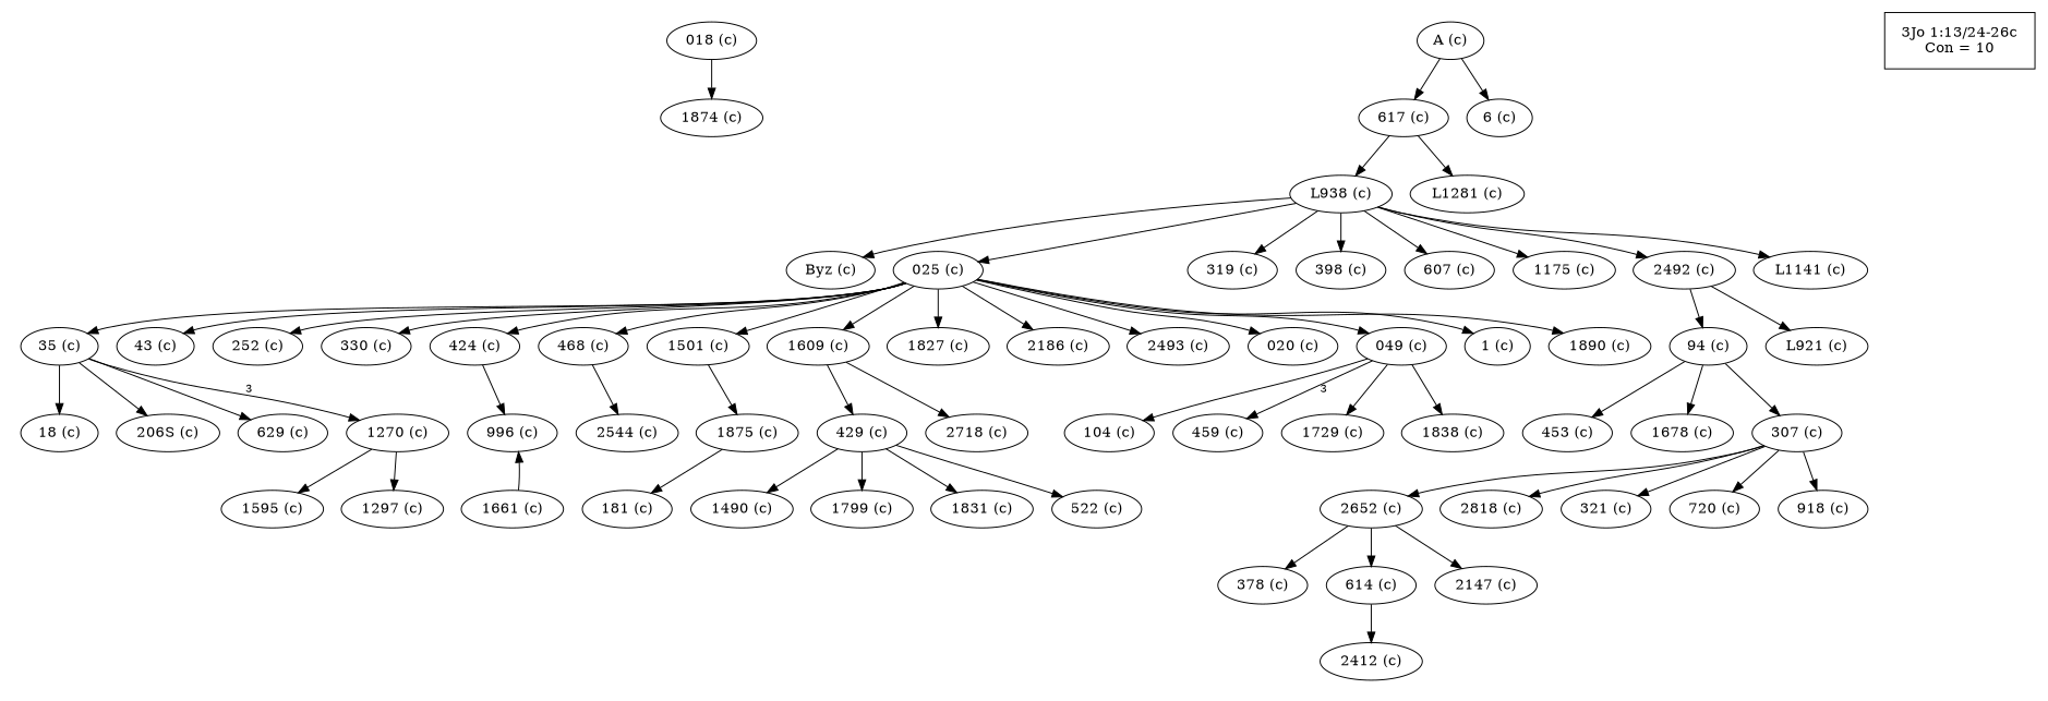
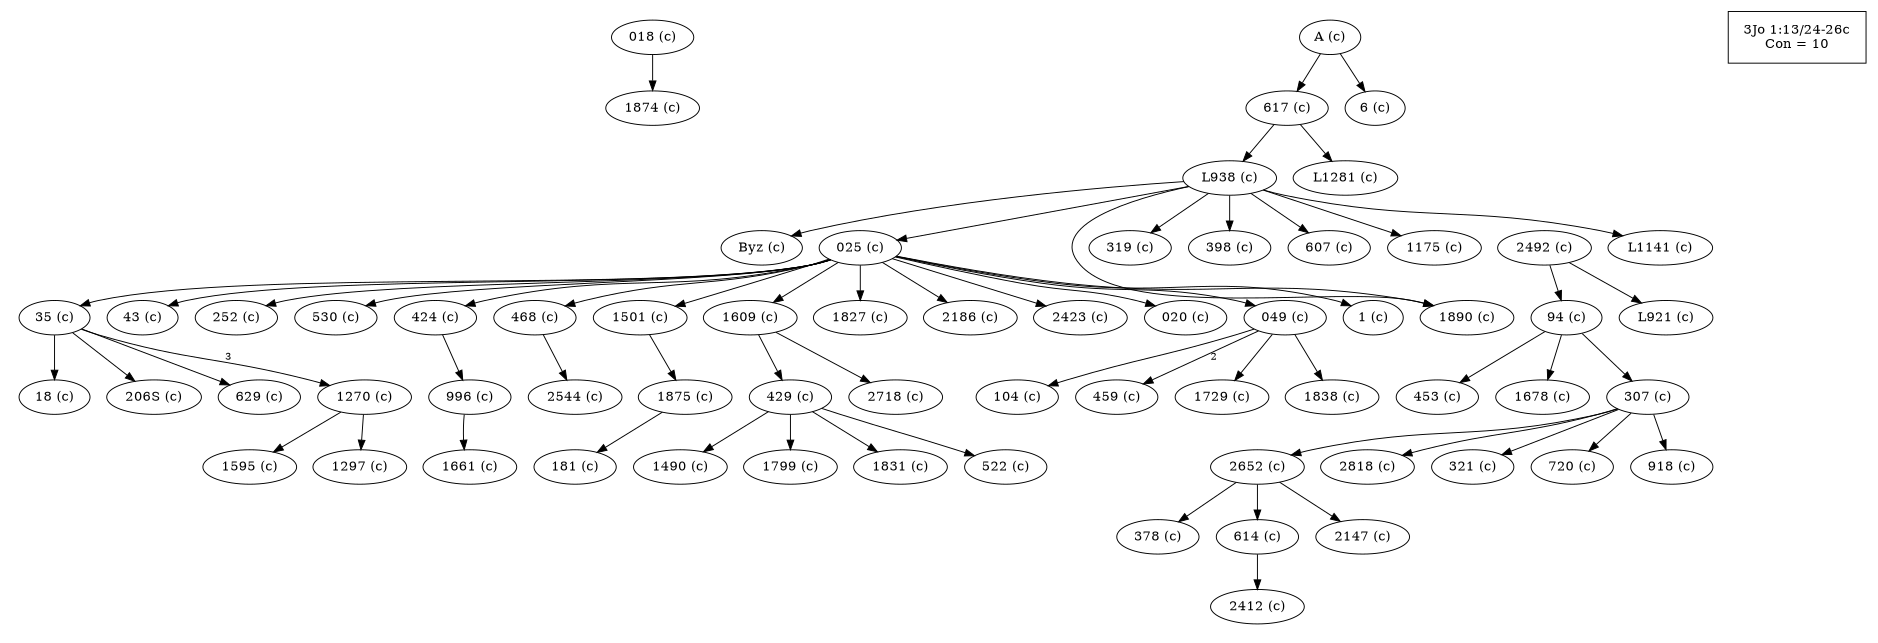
  digraph {
    node [shape=ellipse]
    edge [color=black]
    n1 [label="A (c)"]
    n2 [label="6 (c)"]
    n3 [label="617 (c)"]
    n4 [label="Byz (c)"]
    n5 [label="018 (c)"]
    n6 [label="1874 (c)"]
    n7 [label="020 (c)"]
    n8 [label="025 (c)"]
    n9 [label="049 (c)"]
    n10 [label="1 (c)"]
    n11 [label="35 (c)"]
    n12 [label="43 (c)"]
    n13 [label="252 (c)"]
-   n14 [label="330 (c)"]
+   n14 [label="530 (c)"]
    n15 [label="424 (c)"]
    n16 [label="468 (c)"]
    n17 [label="1501 (c)"]
    n18 [label="1609 (c)"]
    n19 [label="1827 (c)"]
    n20 [label="1890 (c)"]
    n21 [label="2186 (c)"]
-   n22 [label="2493 (c)"]
+   n22 [label="2423 (c)"]
    n23 [label="104 (c)"]
    n24 [label="459 (c)"]
    n25 [label="1729 (c)"]
    n26 [label="1838 (c)"]
    n27 [label="18 (c)"]
    n28 [label="206S (c)"]
    n29 [label="629 (c)"]
    n30 [label="1270 (c)"]
    n31 [label="94 (c)"]
    n32 [label="307 (c)"]
    n33 [label="453 (c)"]
    n34 [label="1678 (c)"]
    n35 [label="181 (c)"]
    n36 [label="321 (c)"]
    n37 [label="720 (c)"]
    n38 [label="918 (c)"]
    n39 [label="2652 (c)"]
    n40 [label="2818 (c)"]
    n41 [label="319 (c)"]
    n42 [label="378 (c)"]
    n43 [label="398 (c)"]
    n44 [label="996 (c)"]
    n45 [label="429 (c)"]
    n46 [label="522 (c)"]
    n47 [label="1490 (c)"]
    n48 [label="1799 (c)"]
    n49 [label="1831 (c)"]
    n50 [label="2544 (c)"]
    n51 [label="607 (c)"]
    n52 [label="614 (c)"]
    n53 [label="2412 (c)"]
    n54 [label="L938 (c)"]
    n55 [label="L1281 (c)"]
    n56 [label="1661 (c)"]
    n57 [label="1175 (c)"]
    n58 [label="1297 (c)"]
    n59 [label="1595 (c)"]
    n60 [label="1875 (c)"]
    n61 [label="2718 (c)"]
    n62 [label="2147 (c)"]
    n63 [label="2492 (c)"]
    n64 [label="L921 (c)"]
    n65 [label="L1141 (c)"]
    n66 [label="3Jo 1:13/24-26c\nCon = 10" shape=plaintext]
    subgraph cluster_1 {
      style=invis
      n1
      n2
      n3
      n4
      n5
      n6
      n7
      n8
      n9
      n10
      n11
      n12
      n13
      n14
      n15
      n16
      n17
      n18
      n19
      n20
      n21
      n22
      n23
      n24
      n25
      n26
      n27
      n28
      n29
      n30
      n31
      n32
      n33
      n34
      n35
      n36
      n37
      n38
      n39
      n40
      n41
      n42
      n43
      n44
      n45
      n46
      n47
      n48
      n49
      n50
      n51
      n52
      n53
      n54
      n55
      n56
      n57
      n58
      n59
      n60
      n61
      n62
      n63
      n64
      n65
    }
    subgraph cluster_2 {
      n66
    }
    n1 -> n2
    n1 -> n3
    n3 -> n54
    n3 -> n55
    n5 -> n6
    n8 -> n7
    n8 -> n9
    n8 -> n10
    n8 -> n11
    n8 -> n12
    n8 -> n13
    n8 -> n14
    n8 -> n15
    n8 -> n16
    n8 -> n17
    n8 -> n18
    n8 -> n19
    n8 -> n20
    n8 -> n21
    n8 -> n22
    n9 -> n23
-   n9 -> n24 [fontsize=10 label=3]
+   n9 -> n24 [fontsize=10 label=2]
    n9 -> n25
    n9 -> n26
    n11 -> n27
    n11 -> n28
    n11 -> n29
    n11 -> n30 [fontsize=10 label=3]
    n15 -> n44
    n16 -> n50
    n17 -> n60
    n18 -> n45
    n18 -> n61
    n30 -> n58
    n30 -> n59
    n31 -> n32
    n31 -> n33
    n31 -> n34
    n32 -> n36
    n32 -> n37
    n32 -> n38
    n32 -> n39
    n32 -> n40
    n39 -> n42
    n39 -> n52
    n39 -> n62
-   n56 -> n44
+   n44 -> n56
    n45 -> n46
    n45 -> n47
    n45 -> n48
    n45 -> n49
    n52 -> n53
    n54 -> n4
    n54 -> n8
    n54 -> n41
    n54 -> n43
    n54 -> n51
    n54 -> n57
-   n54 -> n63
+   n54 -> n20
    n54 -> n65
    n60 -> n35
    n63 -> n31
    n63 -> n64
  }
